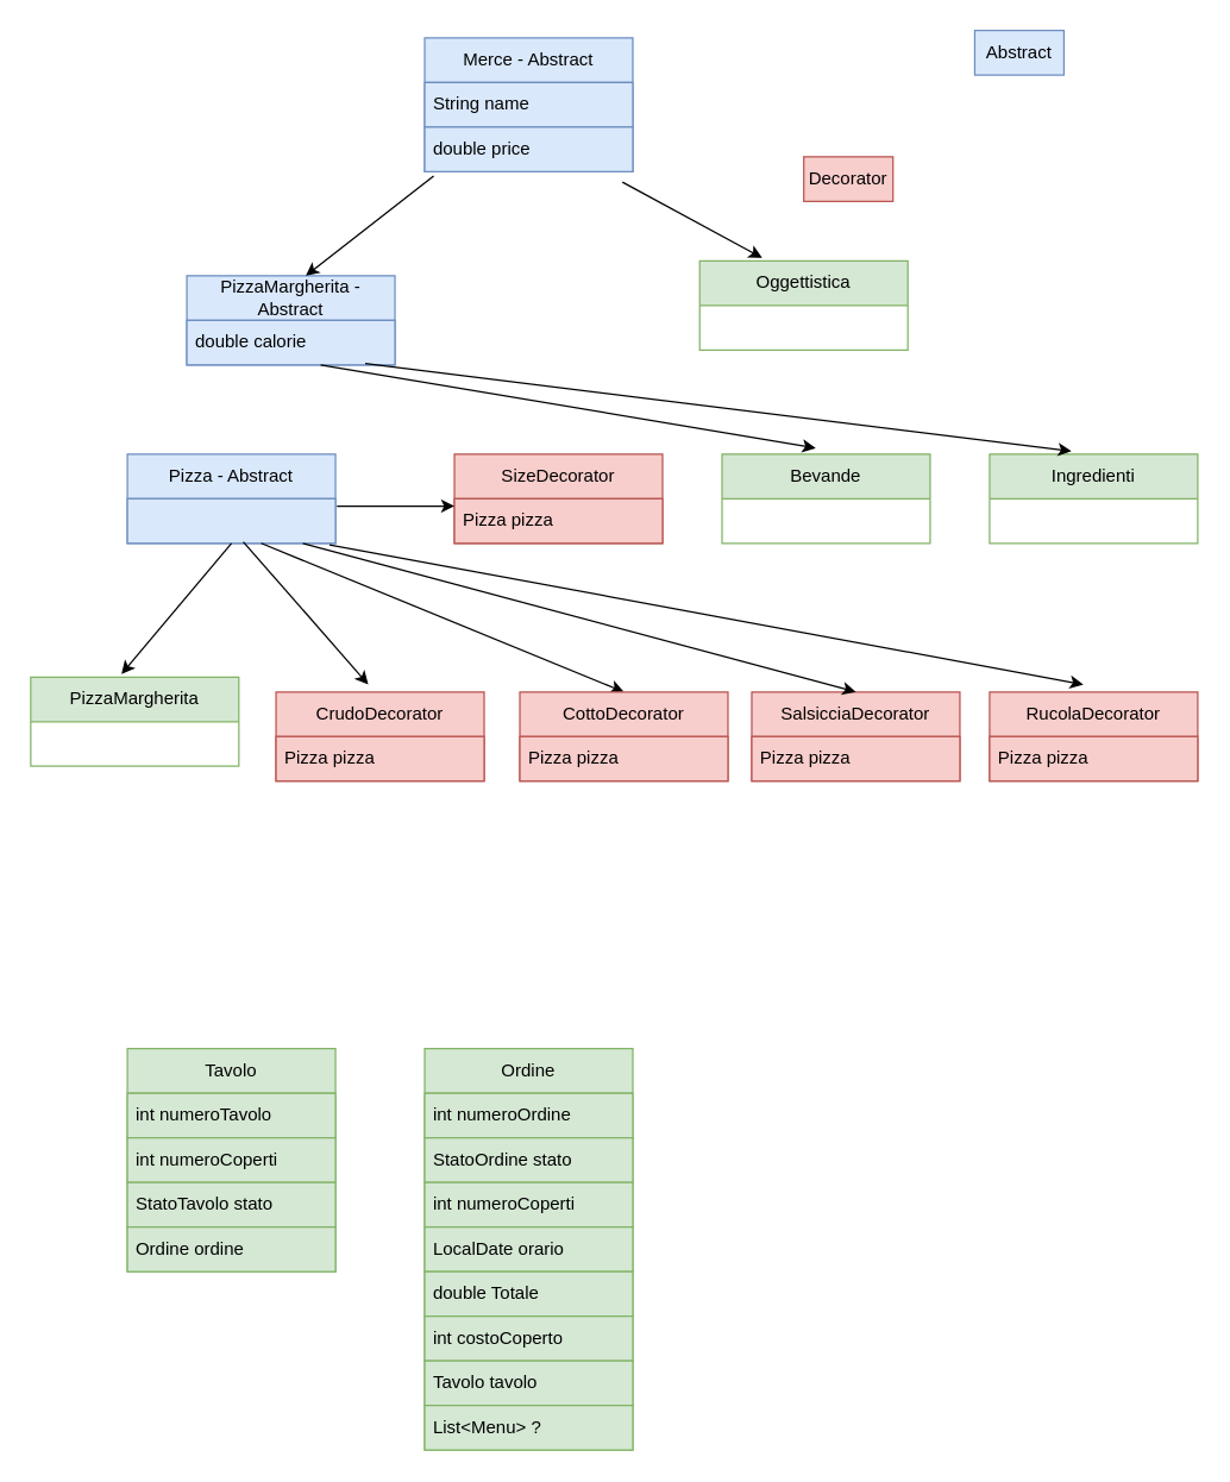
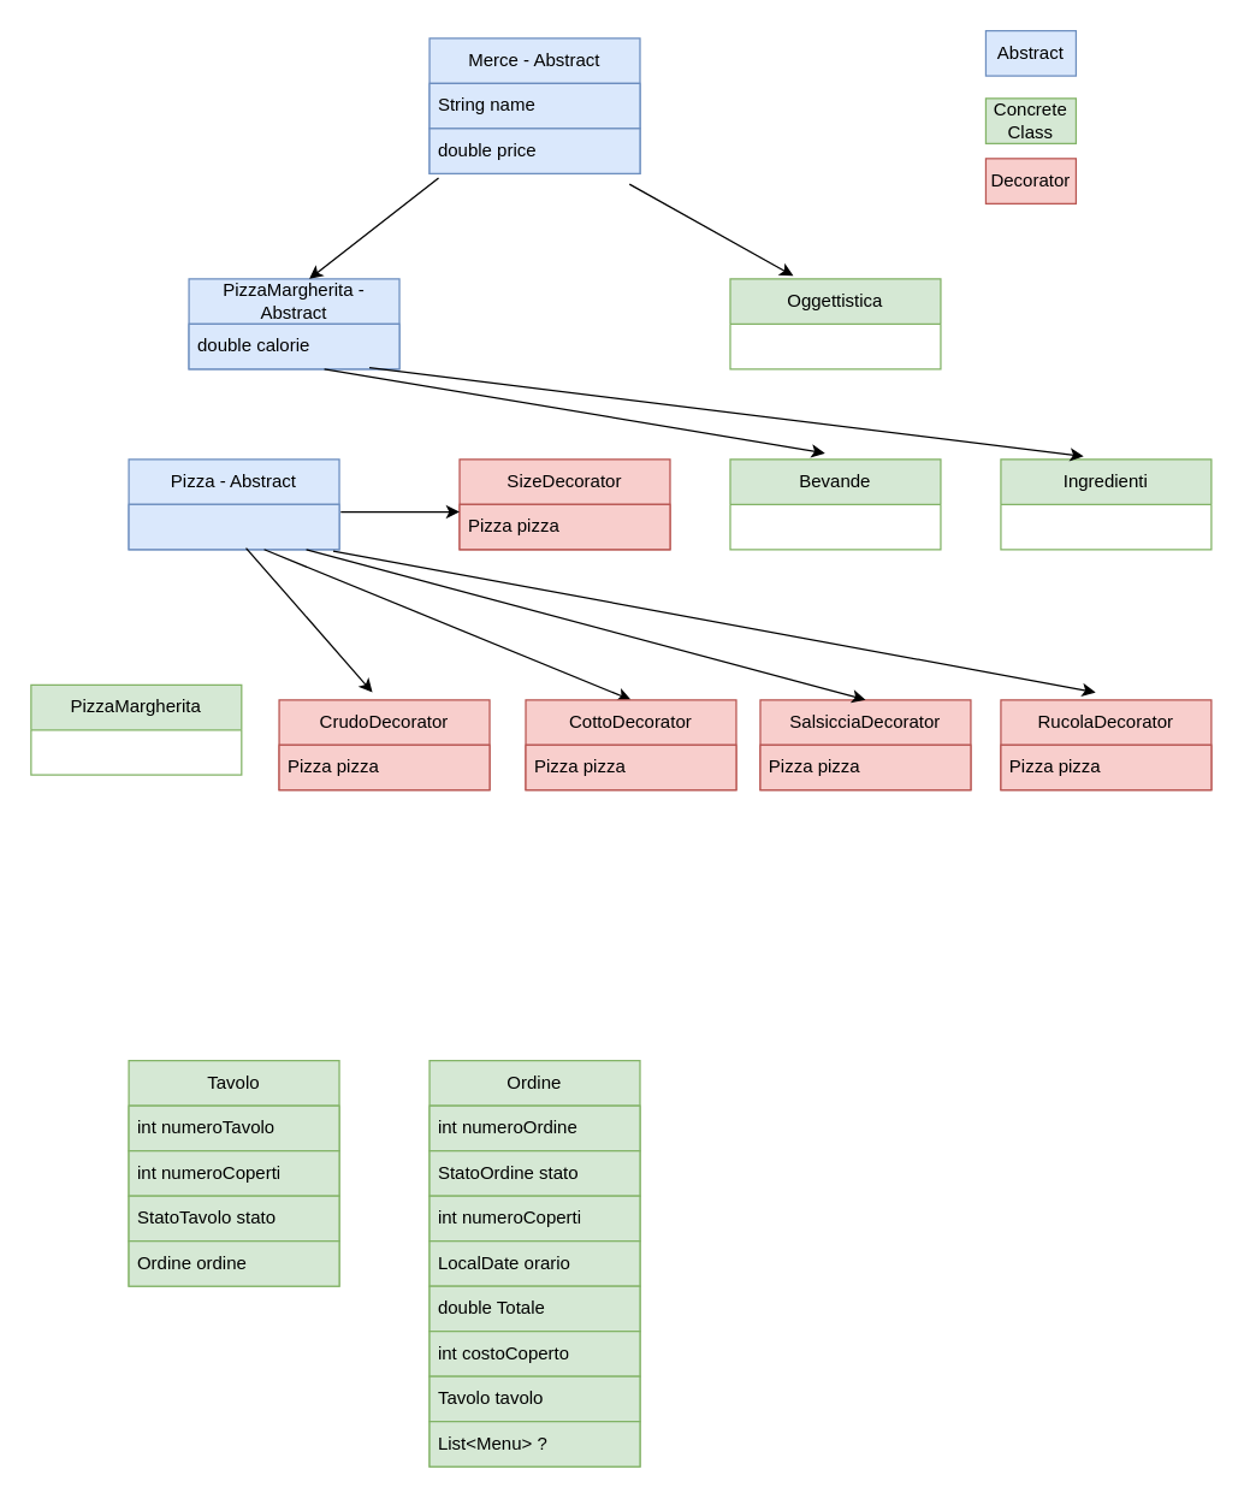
  <mxCell id="0" />
  <mxCell id="1" parent="0" />
  <mxCell id="2" value="Merce - Abstract" style="swimlane;fontStyle=0;childLayout=stackLayout;horizontal=1;startSize=30;horizontalStack=0;resizeParent=1;resizeParentMax=0;resizeLast=0;collapsible=1;marginBottom=0;whiteSpace=wrap;html=1;fillColor=#dae8fc;strokeColor=#6c8ebf;" parent="1" vertex="1"><mxGeometry x="285" y="25" width="140" height="90" as="geometry" /></mxCell>
  <mxCell id="3" value="String name" style="text;strokeColor=#6c8ebf;fillColor=#dae8fc;align=left;verticalAlign=middle;spacingLeft=4;spacingRight=4;overflow=hidden;points=[[0,0.5],[1,0.5]];portConstraint=eastwest;rotatable=0;whiteSpace=wrap;html=1;" parent="2" vertex="1"><mxGeometry y="30" width="140" height="30" as="geometry" /></mxCell>
  <mxCell id="4" value="double price" style="text;strokeColor=#6c8ebf;fillColor=#dae8fc;align=left;verticalAlign=middle;spacingLeft=4;spacingRight=4;overflow=hidden;points=[[0,0.5],[1,0.5]];portConstraint=eastwest;rotatable=0;whiteSpace=wrap;html=1;" parent="2" vertex="1"><mxGeometry y="60" width="140" height="30" as="geometry" /></mxCell>
  <mxCell id="5" value="PizzaMargherita - Abstract" style="swimlane;fontStyle=0;childLayout=stackLayout;horizontal=1;startSize=30;horizontalStack=0;resizeParent=1;resizeParentMax=0;resizeLast=0;collapsible=1;marginBottom=0;whiteSpace=wrap;html=1;fillColor=#dae8fc;strokeColor=#6c8ebf;" parent="1" vertex="1"><mxGeometry x="125" y="185" width="140" height="60" as="geometry" /></mxCell>
  <mxCell id="6" value="double calorie" style="text;strokeColor=#6c8ebf;fillColor=#dae8fc;align=left;verticalAlign=middle;spacingLeft=4;spacingRight=4;overflow=hidden;points=[[0,0.5],[1,0.5]];portConstraint=eastwest;rotatable=0;whiteSpace=wrap;html=1;" parent="5" vertex="1"><mxGeometry y="30" width="140" height="30" as="geometry" /></mxCell>
- <mxCell id="7" value="Oggettistica" style="swimlane;fontStyle=0;childLayout=stackLayout;horizontal=1;startSize=30;horizontalStack=0;resizeParent=1;resizeParentMax=0;resizeLast=0;collapsible=1;marginBottom=0;whiteSpace=wrap;html=1;fillColor=#d5e8d4;strokeColor=#82b366;" parent="1" vertex="1"><mxGeometry x="470" y="175" width="140" height="60" as="geometry" /></mxCell>
+ <mxCell id="7" value="Oggettistica" style="swimlane;fontStyle=0;childLayout=stackLayout;horizontal=1;startSize=30;horizontalStack=0;resizeParent=1;resizeParentMax=0;resizeLast=0;collapsible=1;marginBottom=0;whiteSpace=wrap;html=1;fillColor=#d5e8d4;strokeColor=#82b366;" parent="1" vertex="1"><mxGeometry x="485" y="185" width="140" height="60" as="geometry" /></mxCell>
  <mxCell id="8" value="" style="endArrow=classic;html=1;rounded=0;exitX=0.043;exitY=1.1;exitDx=0;exitDy=0;exitPerimeter=0;" parent="1" source="4" edge="1"><mxGeometry width="50" height="50" relative="1" as="geometry"><mxPoint x="395" y="415" as="sourcePoint" /><mxPoint x="205" y="185" as="targetPoint" /></mxGeometry></mxCell>
  <mxCell id="9" value="" style="endArrow=classic;html=1;rounded=0;exitX=0.95;exitY=1.233;exitDx=0;exitDy=0;exitPerimeter=0;entryX=0.3;entryY=-0.033;entryDx=0;entryDy=0;entryPerimeter=0;" parent="1" source="4" target="7" edge="1"><mxGeometry width="50" height="50" relative="1" as="geometry"><mxPoint x="395" y="415" as="sourcePoint" /><mxPoint x="445" y="365" as="targetPoint" /></mxGeometry></mxCell>
  <mxCell id="10" value="Pizza - Abstract" style="swimlane;fontStyle=0;childLayout=stackLayout;horizontal=1;startSize=30;horizontalStack=0;resizeParent=1;resizeParentMax=0;resizeLast=0;collapsible=1;marginBottom=0;whiteSpace=wrap;html=1;fillColor=#dae8fc;strokeColor=#6c8ebf;" parent="1" vertex="1"><mxGeometry x="85" y="305" width="140" height="60" as="geometry" /></mxCell>
  <mxCell id="11" value="" style="text;strokeColor=#6c8ebf;fillColor=#dae8fc;align=left;verticalAlign=middle;spacingLeft=4;spacingRight=4;overflow=hidden;points=[[0,0.5],[1,0.5]];portConstraint=eastwest;rotatable=0;whiteSpace=wrap;html=1;" parent="10" vertex="1"><mxGeometry y="30" width="140" height="30" as="geometry" /></mxCell>
  <mxCell id="12" value="Bevande" style="swimlane;fontStyle=0;childLayout=stackLayout;horizontal=1;startSize=30;horizontalStack=0;resizeParent=1;resizeParentMax=0;resizeLast=0;collapsible=1;marginBottom=0;whiteSpace=wrap;html=1;fillColor=#d5e8d4;strokeColor=#82b366;" parent="1" vertex="1"><mxGeometry x="485" y="305" width="140" height="60" as="geometry" /></mxCell>
  <mxCell id="13" value="" style="endArrow=classic;html=1;rounded=0;entryX=0.45;entryY=-0.067;entryDx=0;entryDy=0;entryPerimeter=0;exitX=0.643;exitY=1;exitDx=0;exitDy=0;exitPerimeter=0;" parent="1" source="6" target="12" edge="1"><mxGeometry width="50" height="50" relative="1" as="geometry"><mxPoint x="225" y="247" as="sourcePoint" /><mxPoint x="445" y="365" as="targetPoint" /></mxGeometry></mxCell>
  <mxCell id="14" value="Ingredienti" style="swimlane;fontStyle=0;childLayout=stackLayout;horizontal=1;startSize=30;horizontalStack=0;resizeParent=1;resizeParentMax=0;resizeLast=0;collapsible=1;marginBottom=0;whiteSpace=wrap;html=1;fillColor=#d5e8d4;strokeColor=#82b366;" parent="1" vertex="1"><mxGeometry x="665" y="305" width="140" height="60" as="geometry" /></mxCell>
  <mxCell id="15" value="Abstract" style="text;html=1;strokeColor=#6c8ebf;fillColor=#dae8fc;align=center;verticalAlign=middle;whiteSpace=wrap;rounded=0;" parent="1" vertex="1"><mxGeometry x="655" y="20" width="60" height="30" as="geometry" /></mxCell>
+ <mxCell id="16" value="Concrete Class" style="text;html=1;strokeColor=#82b366;fillColor=#d5e8d4;align=center;verticalAlign=middle;whiteSpace=wrap;rounded=0;" parent="1" vertex="1"><mxGeometry x="655" y="65" width="60" height="30" as="geometry" /></mxCell>
  <mxCell id="17" value="PizzaMargherita" style="swimlane;fontStyle=0;childLayout=stackLayout;horizontal=1;startSize=30;horizontalStack=0;resizeParent=1;resizeParentMax=0;resizeLast=0;collapsible=1;marginBottom=0;whiteSpace=wrap;html=1;fillColor=#d5e8d4;strokeColor=#82b366;" parent="1" vertex="1"><mxGeometry x="20" y="455" width="140" height="60" as="geometry" /></mxCell>
- <mxCell id="18" value="" style="endArrow=classic;html=1;rounded=0;entryX=0.436;entryY=-0.033;entryDx=0;entryDy=0;entryPerimeter=0;exitX=0.5;exitY=1;exitDx=0;exitDy=0;" parent="1" source="10" target="17" edge="1"><mxGeometry width="50" height="50" relative="1" as="geometry"><mxPoint x="145" y="365" as="sourcePoint" /><mxPoint x="445" y="465" as="targetPoint" /></mxGeometry></mxCell>
- <mxCell id="19" value="Decorator" style="text;html=1;strokeColor=#b85450;fillColor=#f8cecc;align=center;verticalAlign=middle;whiteSpace=wrap;rounded=0;" parent="1" vertex="1"><mxGeometry x="540" y="105" width="60" height="30" as="geometry" /></mxCell>
+ <mxCell id="19" value="Decorator" style="text;html=1;strokeColor=#b85450;fillColor=#f8cecc;align=center;verticalAlign=middle;whiteSpace=wrap;rounded=0;" parent="1" vertex="1"><mxGeometry x="655" y="105" width="60" height="30" as="geometry" /></mxCell>
  <mxCell id="20" value="CrudoDecorator" style="swimlane;fontStyle=0;childLayout=stackLayout;horizontal=1;startSize=30;horizontalStack=0;resizeParent=1;resizeParentMax=0;resizeLast=0;collapsible=1;marginBottom=0;whiteSpace=wrap;html=1;fillColor=#f8cecc;strokeColor=#b85450;" parent="1" vertex="1"><mxGeometry x="185" y="465" width="140" height="60" as="geometry" /></mxCell>
  <mxCell id="21" value="Pizza pizza" style="text;strokeColor=#b85450;fillColor=#f8cecc;align=left;verticalAlign=middle;spacingLeft=4;spacingRight=4;overflow=hidden;points=[[0,0.5],[1,0.5]];portConstraint=eastwest;rotatable=0;whiteSpace=wrap;html=1;" parent="20" vertex="1"><mxGeometry y="30" width="140" height="30" as="geometry" /></mxCell>
  <mxCell id="22" value="" style="endArrow=classic;html=1;rounded=0;entryX=0.443;entryY=-0.083;entryDx=0;entryDy=0;entryPerimeter=0;exitX=0.557;exitY=0.967;exitDx=0;exitDy=0;exitPerimeter=0;" parent="1" source="11" target="20" edge="1"><mxGeometry width="50" height="50" relative="1" as="geometry"><mxPoint x="175" y="375" as="sourcePoint" /><mxPoint x="445" y="265" as="targetPoint" /></mxGeometry></mxCell>
  <mxCell id="23" value="" style="endArrow=classic;html=1;rounded=0;entryX=0.5;entryY=0;entryDx=0;entryDy=0;exitX=0.643;exitY=1;exitDx=0;exitDy=0;exitPerimeter=0;" parent="1" source="11" target="28" edge="1"><mxGeometry width="50" height="50" relative="1" as="geometry"><mxPoint x="185" y="365" as="sourcePoint" /><mxPoint x="436.04" y="462" as="targetPoint" /></mxGeometry></mxCell>
  <mxCell id="24" value="RucolaDecorator" style="swimlane;fontStyle=0;childLayout=stackLayout;horizontal=1;startSize=30;horizontalStack=0;resizeParent=1;resizeParentMax=0;resizeLast=0;collapsible=1;marginBottom=0;whiteSpace=wrap;html=1;fillColor=#f8cecc;strokeColor=#b85450;" parent="1" vertex="1"><mxGeometry x="665" y="465" width="140" height="60" as="geometry" /></mxCell>
  <mxCell id="25" value="Pizza pizza" style="text;strokeColor=#b85450;fillColor=#f8cecc;align=left;verticalAlign=middle;spacingLeft=4;spacingRight=4;overflow=hidden;points=[[0,0.5],[1,0.5]];portConstraint=eastwest;rotatable=0;whiteSpace=wrap;html=1;" parent="24" vertex="1"><mxGeometry y="30" width="140" height="30" as="geometry" /></mxCell>
  <mxCell id="26" value="SalsicciaDecorator" style="swimlane;fontStyle=0;childLayout=stackLayout;horizontal=1;startSize=30;horizontalStack=0;resizeParent=1;resizeParentMax=0;resizeLast=0;collapsible=1;marginBottom=0;whiteSpace=wrap;html=1;fillColor=#f8cecc;strokeColor=#b85450;" parent="1" vertex="1"><mxGeometry x="505" y="465" width="140" height="60" as="geometry" /></mxCell>
  <mxCell id="27" value="Pizza pizza" style="text;strokeColor=#b85450;fillColor=#f8cecc;align=left;verticalAlign=middle;spacingLeft=4;spacingRight=4;overflow=hidden;points=[[0,0.5],[1,0.5]];portConstraint=eastwest;rotatable=0;whiteSpace=wrap;html=1;" parent="26" vertex="1"><mxGeometry y="30" width="140" height="30" as="geometry" /></mxCell>
  <mxCell id="28" value="CottoDecorator" style="swimlane;fontStyle=0;childLayout=stackLayout;horizontal=1;startSize=30;horizontalStack=0;resizeParent=1;resizeParentMax=0;resizeLast=0;collapsible=1;marginBottom=0;whiteSpace=wrap;html=1;fillColor=#f8cecc;strokeColor=#b85450;" parent="1" vertex="1"><mxGeometry x="349" y="465" width="140" height="60" as="geometry" /></mxCell>
  <mxCell id="29" value="Pizza pizza" style="text;strokeColor=#b85450;fillColor=#f8cecc;align=left;verticalAlign=middle;spacingLeft=4;spacingRight=4;overflow=hidden;points=[[0,0.5],[1,0.5]];portConstraint=eastwest;rotatable=0;whiteSpace=wrap;html=1;" parent="28" vertex="1"><mxGeometry y="30" width="140" height="30" as="geometry" /></mxCell>
  <mxCell id="30" value="" style="endArrow=classic;html=1;rounded=0;exitX=0.843;exitY=1;exitDx=0;exitDy=0;exitPerimeter=0;entryX=0.5;entryY=0;entryDx=0;entryDy=0;" parent="1" source="11" target="26" edge="1"><mxGeometry width="50" height="50" relative="1" as="geometry"><mxPoint x="395" y="415" as="sourcePoint" /><mxPoint x="445" y="365" as="targetPoint" /></mxGeometry></mxCell>
  <mxCell id="31" value="" style="endArrow=classic;html=1;rounded=0;entryX=0.45;entryY=-0.083;entryDx=0;entryDy=0;entryPerimeter=0;exitX=0.971;exitY=1.033;exitDx=0;exitDy=0;exitPerimeter=0;" parent="1" source="11" target="24" edge="1"><mxGeometry width="50" height="50" relative="1" as="geometry"><mxPoint x="205" y="365" as="sourcePoint" /><mxPoint x="445" y="365" as="targetPoint" /></mxGeometry></mxCell>
  <mxCell id="32" value="" style="endArrow=classic;html=1;rounded=0;entryX=0.393;entryY=-0.033;entryDx=0;entryDy=0;entryPerimeter=0;exitX=0.857;exitY=0.967;exitDx=0;exitDy=0;exitPerimeter=0;" parent="1" source="6" target="14" edge="1"><mxGeometry width="50" height="50" relative="1" as="geometry"><mxPoint x="255" y="245" as="sourcePoint" /><mxPoint x="445" y="365" as="targetPoint" /></mxGeometry></mxCell>
  <mxCell id="33" value="SizeDecorator" style="swimlane;fontStyle=0;childLayout=stackLayout;horizontal=1;startSize=30;horizontalStack=0;resizeParent=1;resizeParentMax=0;resizeLast=0;collapsible=1;marginBottom=0;whiteSpace=wrap;html=1;fillColor=#f8cecc;strokeColor=#b85450;" parent="1" vertex="1"><mxGeometry x="305" y="305" width="140" height="60" as="geometry" /></mxCell>
  <mxCell id="34" value="Pizza pizza" style="text;strokeColor=#b85450;fillColor=#f8cecc;align=left;verticalAlign=middle;spacingLeft=4;spacingRight=4;overflow=hidden;points=[[0,0.5],[1,0.5]];portConstraint=eastwest;rotatable=0;whiteSpace=wrap;html=1;" parent="33" vertex="1"><mxGeometry y="30" width="140" height="30" as="geometry" /></mxCell>
  <mxCell id="35" value="" style="endArrow=classic;html=1;rounded=0;exitX=1.007;exitY=0.167;exitDx=0;exitDy=0;exitPerimeter=0;entryX=0;entryY=0.167;entryDx=0;entryDy=0;entryPerimeter=0;" parent="1" source="11" target="34" edge="1"><mxGeometry width="50" height="50" relative="1" as="geometry"><mxPoint x="395" y="415" as="sourcePoint" /><mxPoint x="445" y="365" as="targetPoint" /></mxGeometry></mxCell>
  <mxCell id="36" value="Tavolo" style="swimlane;fontStyle=0;childLayout=stackLayout;horizontal=1;startSize=30;horizontalStack=0;resizeParent=1;resizeParentMax=0;resizeLast=0;collapsible=1;marginBottom=0;whiteSpace=wrap;html=1;fillColor=#d5e8d4;strokeColor=#82b366;" vertex="1" parent="1"><mxGeometry x="85" y="705" width="140" height="150" as="geometry" /></mxCell>
  <mxCell id="37" value="int numeroTavolo" style="text;strokeColor=#82b366;fillColor=#d5e8d4;align=left;verticalAlign=middle;spacingLeft=4;spacingRight=4;overflow=hidden;points=[[0,0.5],[1,0.5]];portConstraint=eastwest;rotatable=0;whiteSpace=wrap;html=1;" vertex="1" parent="36"><mxGeometry y="30" width="140" height="30" as="geometry" /></mxCell>
  <mxCell id="38" value="int numeroCoperti" style="text;strokeColor=#82b366;fillColor=#d5e8d4;align=left;verticalAlign=middle;spacingLeft=4;spacingRight=4;overflow=hidden;points=[[0,0.5],[1,0.5]];portConstraint=eastwest;rotatable=0;whiteSpace=wrap;html=1;" vertex="1" parent="36"><mxGeometry y="60" width="140" height="30" as="geometry" /></mxCell>
  <mxCell id="39" value="StatoTavolo stato" style="text;strokeColor=#82b366;fillColor=#d5e8d4;align=left;verticalAlign=middle;spacingLeft=4;spacingRight=4;overflow=hidden;points=[[0,0.5],[1,0.5]];portConstraint=eastwest;rotatable=0;whiteSpace=wrap;html=1;" vertex="1" parent="36"><mxGeometry y="90" width="140" height="30" as="geometry" /></mxCell>
  <mxCell id="40" value="Ordine ordine" style="text;strokeColor=#82b366;fillColor=#d5e8d4;align=left;verticalAlign=middle;spacingLeft=4;spacingRight=4;overflow=hidden;points=[[0,0.5],[1,0.5]];portConstraint=eastwest;rotatable=0;whiteSpace=wrap;html=1;" vertex="1" parent="36"><mxGeometry y="120" width="140" height="30" as="geometry" /></mxCell>
  <mxCell id="41" value="Ordine" style="swimlane;fontStyle=0;childLayout=stackLayout;horizontal=1;startSize=30;horizontalStack=0;resizeParent=1;resizeParentMax=0;resizeLast=0;collapsible=1;marginBottom=0;whiteSpace=wrap;html=1;fillColor=#d5e8d4;strokeColor=#82b366;" vertex="1" parent="1"><mxGeometry x="285" y="705" width="140" height="270" as="geometry" /></mxCell>
  <mxCell id="42" value="int numeroOrdine" style="text;strokeColor=#82b366;fillColor=#d5e8d4;align=left;verticalAlign=middle;spacingLeft=4;spacingRight=4;overflow=hidden;points=[[0,0.5],[1,0.5]];portConstraint=eastwest;rotatable=0;whiteSpace=wrap;html=1;" vertex="1" parent="41"><mxGeometry y="30" width="140" height="30" as="geometry" /></mxCell>
  <mxCell id="43" value="StatoOrdine stato" style="text;strokeColor=#82b366;fillColor=#d5e8d4;align=left;verticalAlign=middle;spacingLeft=4;spacingRight=4;overflow=hidden;points=[[0,0.5],[1,0.5]];portConstraint=eastwest;rotatable=0;whiteSpace=wrap;html=1;" vertex="1" parent="41"><mxGeometry y="60" width="140" height="30" as="geometry" /></mxCell>
  <mxCell id="44" value="int numeroCoperti" style="text;strokeColor=#82b366;fillColor=#d5e8d4;align=left;verticalAlign=middle;spacingLeft=4;spacingRight=4;overflow=hidden;points=[[0,0.5],[1,0.5]];portConstraint=eastwest;rotatable=0;whiteSpace=wrap;html=1;" vertex="1" parent="41"><mxGeometry y="90" width="140" height="30" as="geometry" /></mxCell>
  <mxCell id="45" value="LocalDate orario" style="text;strokeColor=#82b366;fillColor=#d5e8d4;align=left;verticalAlign=middle;spacingLeft=4;spacingRight=4;overflow=hidden;points=[[0,0.5],[1,0.5]];portConstraint=eastwest;rotatable=0;whiteSpace=wrap;html=1;" vertex="1" parent="41"><mxGeometry y="120" width="140" height="30" as="geometry" /></mxCell>
  <mxCell id="46" value="double Totale" style="text;strokeColor=#82b366;fillColor=#d5e8d4;align=left;verticalAlign=middle;spacingLeft=4;spacingRight=4;overflow=hidden;points=[[0,0.5],[1,0.5]];portConstraint=eastwest;rotatable=0;whiteSpace=wrap;html=1;" vertex="1" parent="41"><mxGeometry y="150" width="140" height="30" as="geometry" /></mxCell>
  <mxCell id="47" value="int costoCoperto" style="text;strokeColor=#82b366;fillColor=#d5e8d4;align=left;verticalAlign=middle;spacingLeft=4;spacingRight=4;overflow=hidden;points=[[0,0.5],[1,0.5]];portConstraint=eastwest;rotatable=0;whiteSpace=wrap;html=1;" vertex="1" parent="41"><mxGeometry y="180" width="140" height="30" as="geometry" /></mxCell>
  <mxCell id="48" value="Tavolo tavolo" style="text;strokeColor=#82b366;fillColor=#d5e8d4;align=left;verticalAlign=middle;spacingLeft=4;spacingRight=4;overflow=hidden;points=[[0,0.5],[1,0.5]];portConstraint=eastwest;rotatable=0;whiteSpace=wrap;html=1;" vertex="1" parent="41"><mxGeometry y="210" width="140" height="30" as="geometry" /></mxCell>
  <mxCell id="49" value="List&amp;lt;Menu&amp;gt; ?" style="text;strokeColor=#82b366;fillColor=#d5e8d4;align=left;verticalAlign=middle;spacingLeft=4;spacingRight=4;overflow=hidden;points=[[0,0.5],[1,0.5]];portConstraint=eastwest;rotatable=0;whiteSpace=wrap;html=1;" vertex="1" parent="41"><mxGeometry y="240" width="140" height="30" as="geometry" /></mxCell>
